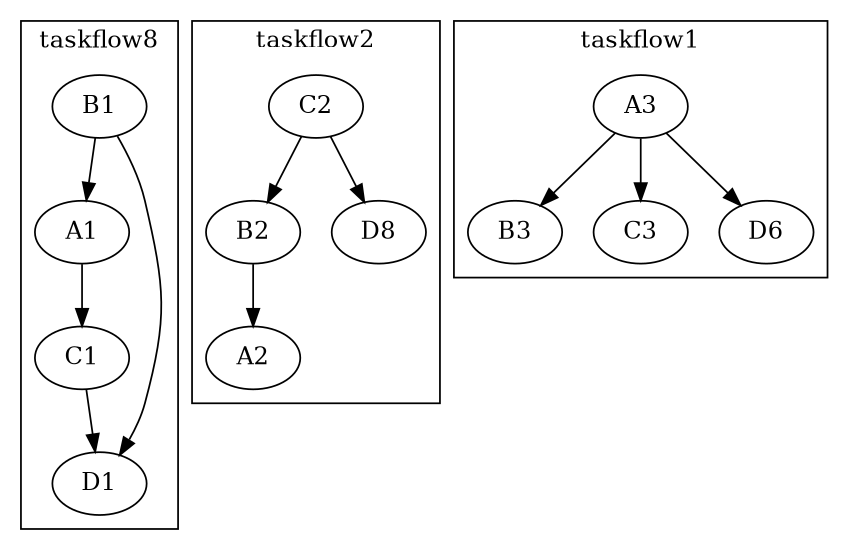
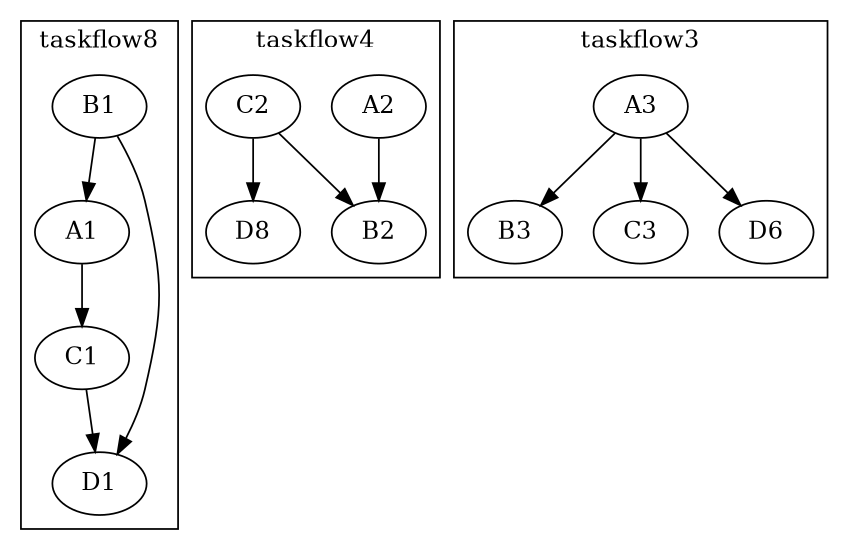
  digraph {
    A1
    B1
    C1
    D1
    A2
    B2
    C2
    n8 [label=D8]
    A3
    B3
    C3
    n12 [label=D6]
    subgraph cluster_1 {
      label=taskflow8
      A1
      B1
      C1
      D1
    }
    subgraph cluster_2 {
-     label=taskflow2
+     label=taskflow4
      A2
      B2
      C2
      n8
    }
    subgraph cluster_3 {
-     label=taskflow1
+     label=taskflow3
      A3
      B3
      C3
      n12
    }
    A1 -> C1
    B1 -> A1
    B1 -> D1
    C1 -> D1
-   B2 -> A2
+   A2 -> B2
    C2 -> B2
    C2 -> n8
    A3 -> B3
    A3 -> C3
    A3 -> n12
  }
